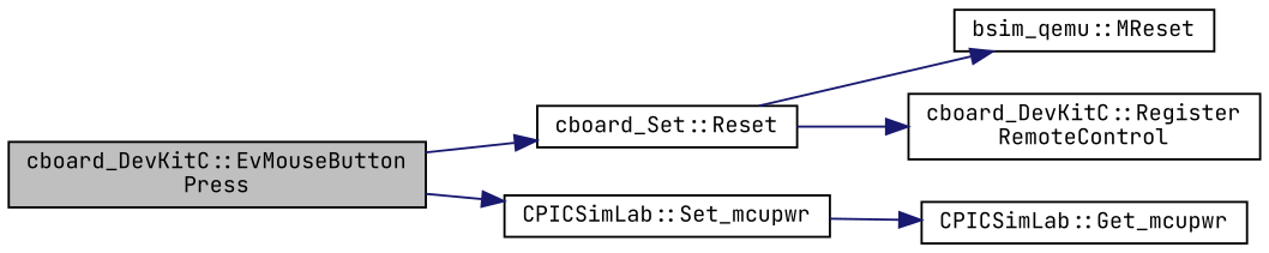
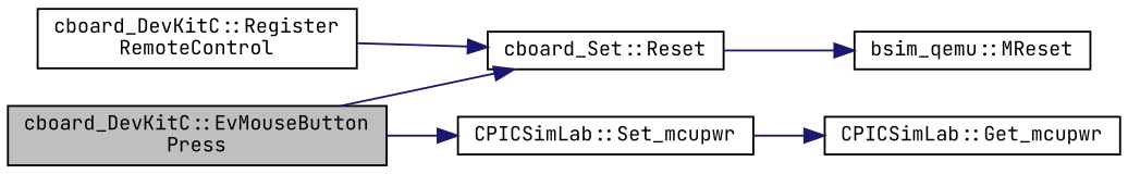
  digraph {
    fontname="JetBrains Mono"
    rankdir=LR
    node [color=black fillcolor=white fontname="JetBrains Mono" fontsize=10 shape=record style=filled]
    edge [color=midnightblue fontname="JetBrains Mono" fontsize=10 labelfontname=Helvetica labelfontsize=10 style=solid]
    n1 [fillcolor=grey75 fontcolor=black height=0.2 label="cboard_DevKitC::EvMouseButton\lPress" width=0.4]
    n2 [height=0.2 label="cboard_Set::Reset" width=0.4]
    n3 [height=0.2 label="CPICSimLab::Set_mcupwr" width=0.4]
    n4 [height=0.2 label="CPICSimLab::Get_mcupwr" width=0.4]
    n5 [height=0.2 label="bsim_qemu::MReset" width=0.4]
    n6 [height=0.2 label="cboard_DevKitC::Register\lRemoteControl" width=0.4]
    n1 -> n2
    n1 -> n3
    n2 -> n5
-   n2 -> n6
+   n6 -> n2
    n3 -> n4
  }
